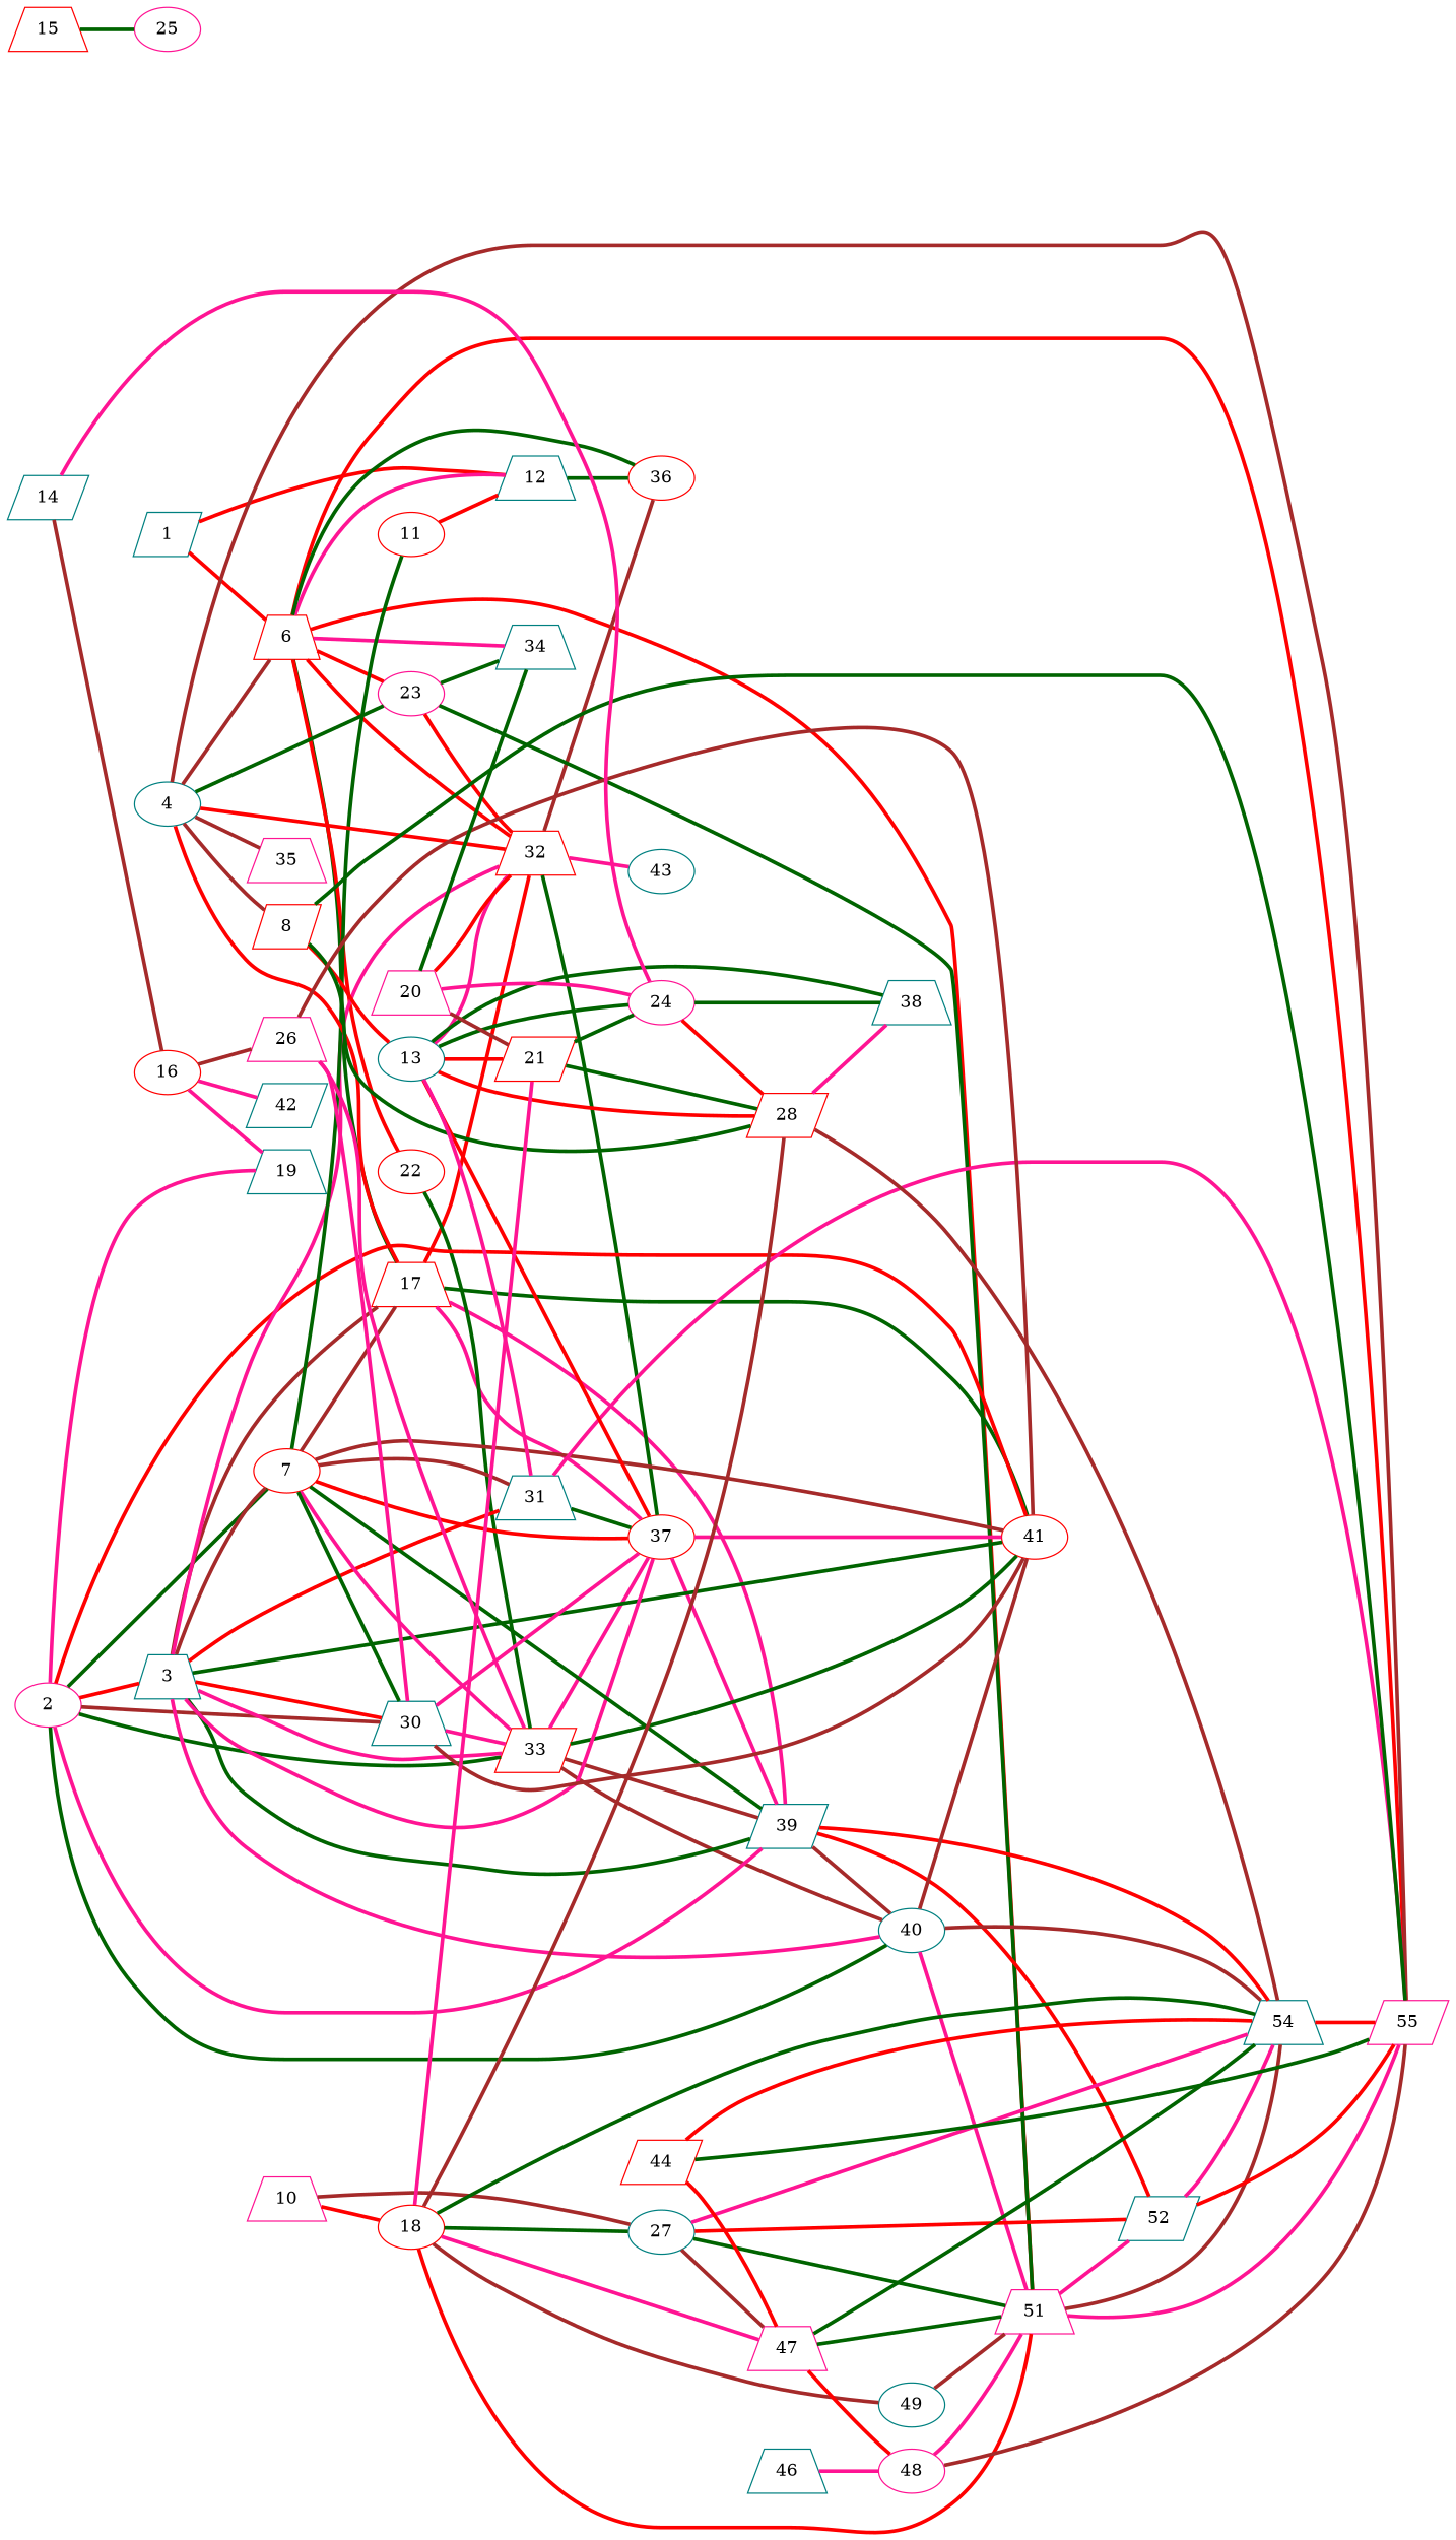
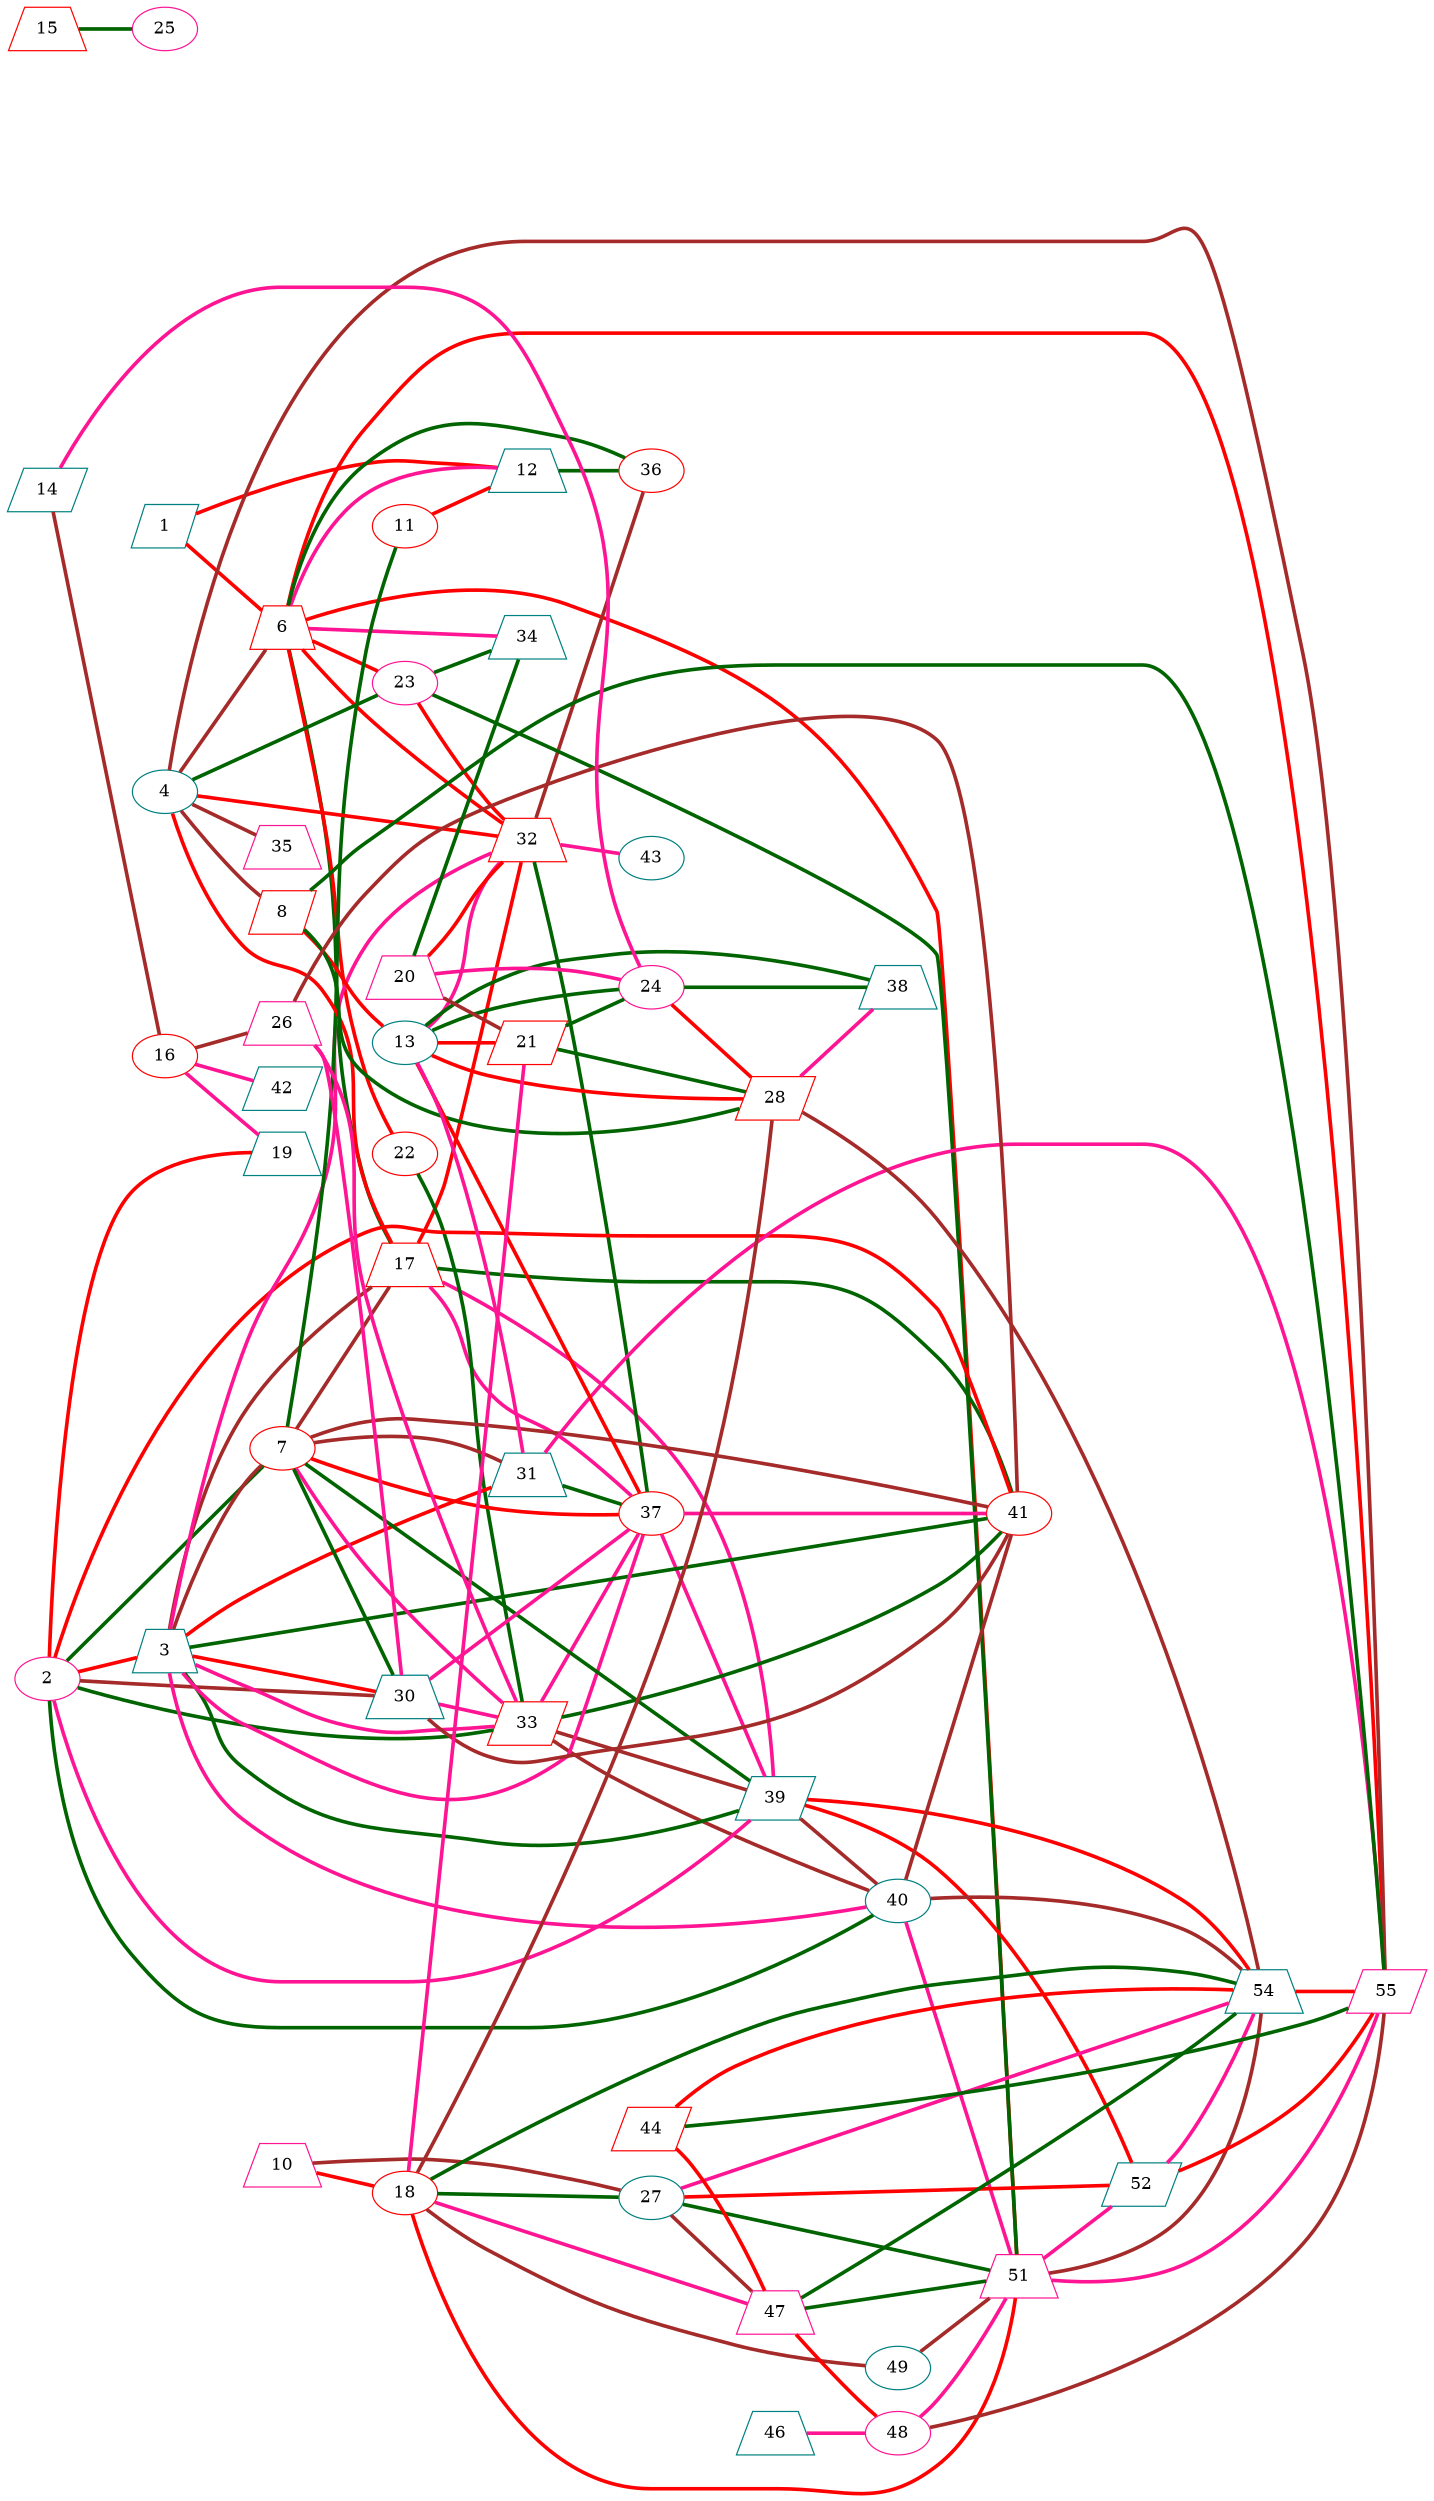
  graph {
    rankdir=LR
    node [color=teal shape=trapezium]
    edge [color=deeppink penwidth=3]
    1 [shape=parallelogram]
    6 [color=red]
    12
    17 [color=red]
    32 [color=red]
    23 [color=deeppink shape=ellipse]
    55 [color=deeppink shape=parallelogram]
    22 [color=red shape=ellipse]
    34
    36 [color=red shape=ellipse]
    51 [color=deeppink]
    39 [shape=parallelogram]
    41 [color=red shape=ellipse]
    37 [color=red shape=ellipse]
    43 [shape=ellipse]
    33 [color=red shape=parallelogram]
    52 [shape=parallelogram]
    54
    2 [color=deeppink shape=ellipse]
    3
    7 [color=red shape=ellipse]
    19
    30
    40 [shape=ellipse]
    31
    11 [color=red shape=ellipse]
    4 [shape=ellipse]
    8 [color=red shape=parallelogram]
    35 [color=deeppink]
    13 [shape=ellipse]
    28 [color=red shape=parallelogram]
    21 [color=red shape=parallelogram]
    24 [color=deeppink shape=ellipse]
    38
    26 [color=deeppink]
    10 [color=deeppink]
    18 [color=red shape=ellipse]
    27 [shape=ellipse]
    47 [color=deeppink]
    49 [shape=ellipse]
    48 [color=deeppink shape=ellipse]
    14 [shape=parallelogram]
    16 [color=red shape=ellipse]
    42 [shape=parallelogram]
    15 [color=red]
    25 [color=deeppink shape=ellipse]
    20 [color=deeppink]
    44 [color=red shape=parallelogram]
    46
    1 -- 6 [color=red]
    1 -- 12 [color=red]
    6 -- 12
    6 -- 17 [color=darkgreen]
    6 -- 32 [color=red]
    6 -- 23 [color=red]
    6 -- 55 [color=red]
    6 -- 22 [color=red]
    6 -- 34
    6 -- 36 [color=darkgreen]
    6 -- 51 [color=red]
    12 -- 36 [color=darkgreen]
    17 -- 32 [color=red]
    17 -- 39
    17 -- 41 [color=darkgreen]
    17 -- 37
    32 -- 36 [color=brown]
    32 -- 37 [color=darkgreen]
    32 -- 43
    23 -- 32 [color=red]
    23 -- 34 [color=darkgreen]
    23 -- 51 [color=darkgreen]
    22 -- 33 [color=darkgreen]
    51 -- 55
    51 -- 52
    51 -- 54 [color=brown]
    39 -- 52 [color=red]
    39 -- 54 [color=red]
    39 -- 40 [color=brown]
    37 -- 39
    37 -- 41
    33 -- 39 [color=brown]
    33 -- 41 [color=darkgreen]
    33 -- 37
    33 -- 40 [color=brown]
    52 -- 55 [color=red]
    52 -- 54
    54 -- 55 [color=red]
    2 -- 39
    2 -- 41 [color=red]
    2 -- 33 [color=darkgreen]
    2 -- 3 [color=red]
    2 -- 7 [color=darkgreen]
-   2 -- 19
+   2 -- 19 [color=red]
    2 -- 30 [color=brown]
    2 -- 40 [color=darkgreen]
    3 -- 17 [color=brown]
    3 -- 32
    3 -- 39 [color=darkgreen]
    3 -- 41 [color=darkgreen]
    3 -- 37
    3 -- 33
    3 -- 7 [color=brown]
    3 -- 30 [color=red]
    3 -- 40
    3 -- 31 [color=red]
    7 -- 17 [color=brown]
    7 -- 39 [color=darkgreen]
    7 -- 41 [color=brown]
    7 -- 37 [color=red]
    7 -- 33
    7 -- 30 [color=darkgreen]
    7 -- 31 [color=brown]
    7 -- 11 [color=darkgreen]
    30 -- 41 [color=brown]
    30 -- 37
    30 -- 33
    40 -- 51
    40 -- 41 [color=brown]
    40 -- 54 [color=brown]
    31 -- 55
    31 -- 37 [color=darkgreen]
    11 -- 12 [color=red]
    4 -- 6 [color=brown]
    4 -- 17 [color=red]
    4 -- 32 [color=red]
    4 -- 23 [color=darkgreen]
    4 -- 55 [color=brown]
    4 -- 8 [color=brown]
    4 -- 35 [color=brown]
    8 -- 55 [color=darkgreen]
    8 -- 13 [color=red]
    8 -- 28 [color=darkgreen]
    13 -- 32
    13 -- 37 [color=red]
    13 -- 31
    13 -- 28 [color=red]
    13 -- 21 [color=red]
    13 -- 24 [color=darkgreen]
    13 -- 38 [color=darkgreen]
    28 -- 54 [color=brown]
    28 -- 38
    21 -- 28 [color=darkgreen]
    21 -- 24 [color=darkgreen]
    24 -- 28 [color=red]
    24 -- 38 [color=darkgreen]
    26 -- 41 [color=brown]
    26 -- 33
    26 -- 30
    10 -- 18 [color=red]
    10 -- 27 [color=brown]
    18 -- 51 [color=red]
    18 -- 54 [color=darkgreen]
    18 -- 28 [color=brown]
    18 -- 21
    18 -- 27 [color=darkgreen]
    18 -- 47
    18 -- 49 [color=brown]
    27 -- 51 [color=darkgreen]
    27 -- 52 [color=red]
    27 -- 54
    27 -- 47 [color=brown]
    47 -- 51 [color=darkgreen]
    47 -- 54 [color=darkgreen]
    47 -- 48 [color=red]
    49 -- 51 [color=brown]
    48 -- 55 [color=brown]
    48 -- 51
    14 -- 24
    14 -- 16 [color=brown]
    16 -- 19
    16 -- 26 [color=brown]
    16 -- 42
    15 -- 25 [color=darkgreen]
    20 -- 32 [color=red]
    20 -- 34 [color=darkgreen]
    20 -- 21 [color=brown]
    20 -- 24
    44 -- 55 [color=darkgreen]
    44 -- 54 [color=red]
    44 -- 47 [color=red]
    46 -- 48
  }
